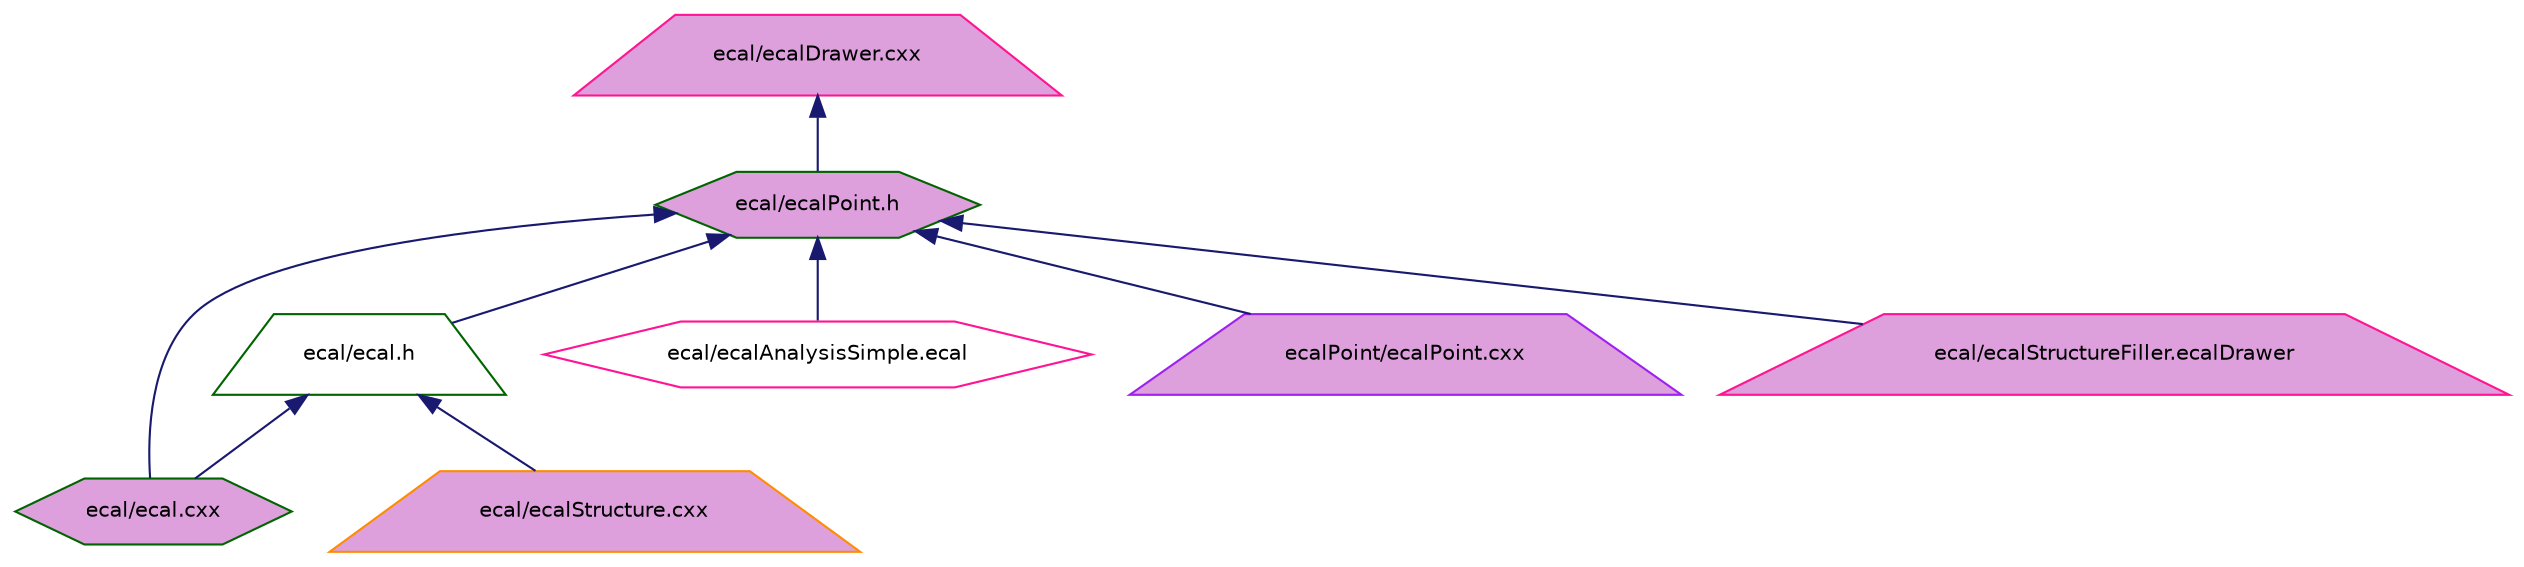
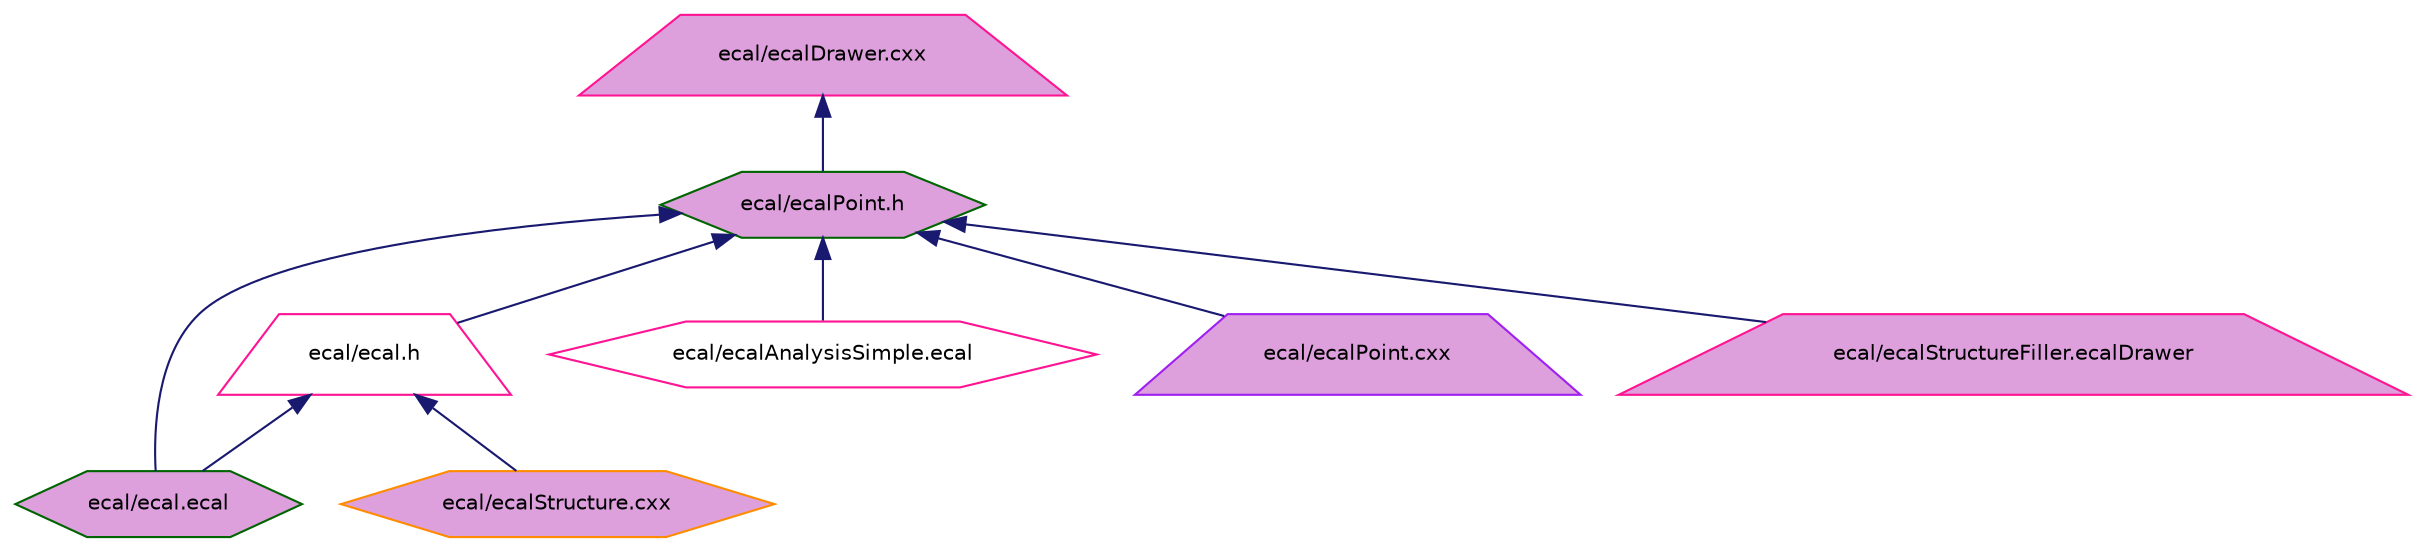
  digraph {
    node [color=darkgreen fillcolor=plum fontname=Helvetica fontsize=10 shape=hexagon style=filled]
    edge [color=midnightblue dir=back fontname=Helvetica fontsize=10 labelfontname=Helvetica labelfontsize=10 style=solid]
    n1 [fontcolor=black height=0.2 label="ecal/ecalPoint.h" width=0.4]
-   n2 [fillcolor=white height=0.2 label="ecal/ecal.h" shape=trapezium width=0.4]
-   n3 [height=0.2 label="ecal/ecal.cxx" width=0.4]
+   n2 [color=deeppink fillcolor=white height=0.2 label="ecal/ecal.h" shape=trapezium width=0.4]
+   n3 [height=0.2 label="ecal/ecal.ecal" width=0.4]
    n4 [color=deeppink fillcolor=white height=0.2 label="ecal/ecalAnalysisSimple.ecal" width=0.4]
-   n5 [color=purple height=0.2 label="ecalPoint/ecalPoint.cxx" shape=trapezium width=0.4]
+   n5 [color=purple height=0.2 label="ecal/ecalPoint.cxx" shape=trapezium width=0.4]
    n6 [color=deeppink height=0.2 label="ecal/ecalStructureFiller.ecalDrawer" shape=trapezium width=0.4]
-   n7 [color=darkorange height=0.2 label="ecal/ecalStructure.cxx" shape=trapezium width=0.4]
+   n7 [color=darkorange height=0.2 label="ecal/ecalStructure.cxx" width=0.4]
    n8 [color=deeppink height=0.2 label="ecal/ecalDrawer.cxx" shape=trapezium width=0.4]
    n1 -> n2
    n1 -> n3
    n1 -> n4
    n1 -> n5
    n1 -> n6
    n2 -> n3
    n2 -> n7
    n8 -> n1
  }
